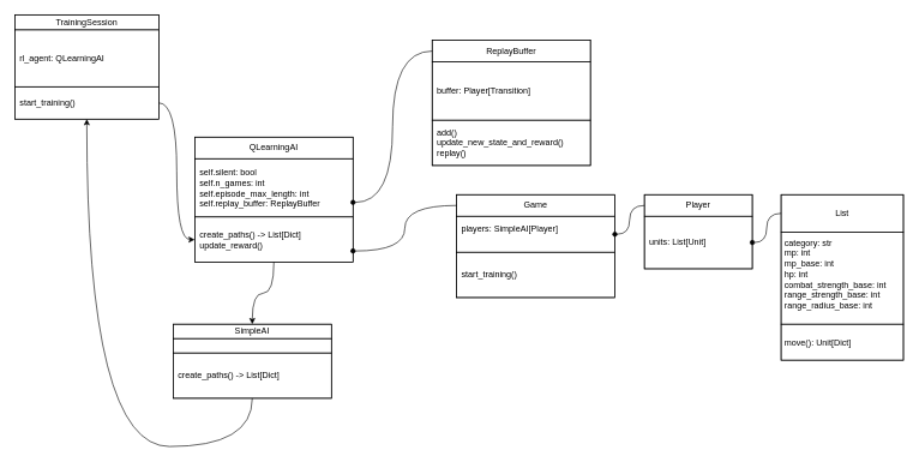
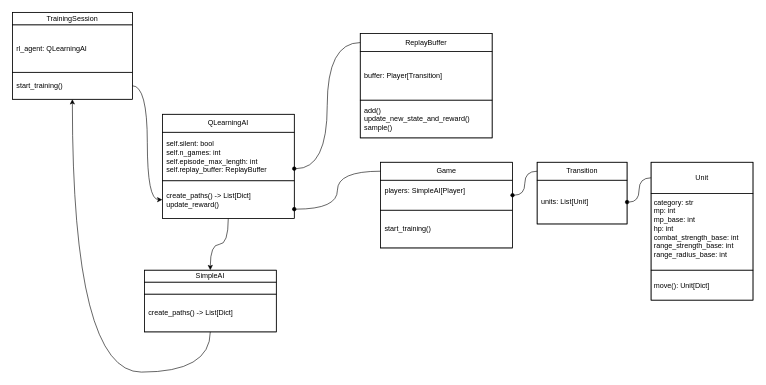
  <mxCell id="0" />
  <mxCell id="1" parent="0" />
  <mxCell id="2" value="" style="childLayout=tableLayout;recursiveResize=0;shadow=0;fillColor=none;direction=west;spacingLeft=5;" vertex="1" parent="1"><mxGeometry x="20" y="20" width="200" height="145" as="geometry" /></mxCell>
  <mxCell id="3" style="shape=tableRow;horizontal=0;startSize=0;swimlaneHead=0;swimlaneBody=0;top=0;left=0;bottom=0;right=0;dropTarget=0;collapsible=0;recursiveResize=0;expand=0;fontStyle=0;fillColor=none;strokeColor=inherit;" vertex="1" parent="2"><mxGeometry width="200" height="21" as="geometry" /></mxCell>
  <mxCell id="4" value="TrainingSession" style="connectable=0;recursiveResize=0;strokeColor=inherit;fillColor=none;align=center;whiteSpace=wrap;html=1;" vertex="1" parent="3"><mxGeometry width="200" height="21" as="geometry"><mxRectangle width="200" height="21" as="alternateBounds" /></mxGeometry></mxCell>
  <mxCell id="5" style="shape=tableRow;horizontal=0;startSize=0;swimlaneHead=0;swimlaneBody=0;top=0;left=0;bottom=0;right=0;dropTarget=0;collapsible=0;recursiveResize=0;expand=0;fontStyle=0;fillColor=none;strokeColor=inherit;" vertex="1" parent="2"><mxGeometry y="21" width="200" height="79" as="geometry" /></mxCell>
  <mxCell id="6" value="rl_agent: QLearningAI" style="connectable=0;recursiveResize=0;strokeColor=inherit;fillColor=none;align=left;whiteSpace=wrap;html=1;spacingLeft=5;" vertex="1" parent="5"><mxGeometry width="200" height="79" as="geometry"><mxRectangle width="200" height="79" as="alternateBounds" /></mxGeometry></mxCell>
  <mxCell id="7" style="shape=tableRow;horizontal=0;startSize=0;swimlaneHead=0;swimlaneBody=0;top=0;left=0;bottom=0;right=0;dropTarget=0;collapsible=0;recursiveResize=0;expand=0;fontStyle=0;fillColor=none;strokeColor=inherit;" vertex="1" parent="2"><mxGeometry y="100" width="200" height="45" as="geometry" /></mxCell>
  <mxCell id="8" value="start_training()" style="connectable=0;recursiveResize=0;strokeColor=inherit;fillColor=none;align=left;whiteSpace=wrap;html=1;spacingLeft=5;" vertex="1" parent="7"><mxGeometry width="200" height="45" as="geometry"><mxRectangle width="200" height="45" as="alternateBounds" /></mxGeometry></mxCell>
  <mxCell id="9" value="" style="childLayout=tableLayout;recursiveResize=0;shadow=0;fillColor=none;direction=west;spacingLeft=5;" vertex="1" parent="1"><mxGeometry x="634" y="270" width="220" height="143" as="geometry" /></mxCell>
  <mxCell id="10" style="shape=tableRow;horizontal=0;startSize=0;swimlaneHead=0;swimlaneBody=0;top=0;left=0;bottom=0;right=0;dropTarget=0;collapsible=0;recursiveResize=0;expand=0;fontStyle=0;fillColor=none;strokeColor=inherit;" vertex="1" parent="9"><mxGeometry width="220" height="30" as="geometry" /></mxCell>
  <mxCell id="11" value="Game" style="connectable=0;recursiveResize=0;strokeColor=inherit;fillColor=none;align=center;whiteSpace=wrap;html=1;" vertex="1" parent="10"><mxGeometry width="220" height="30" as="geometry"><mxRectangle width="220" height="30" as="alternateBounds" /></mxGeometry></mxCell>
  <mxCell id="12" style="shape=tableRow;horizontal=0;startSize=0;swimlaneHead=0;swimlaneBody=0;top=0;left=0;bottom=0;right=0;dropTarget=0;collapsible=0;recursiveResize=0;expand=0;fontStyle=0;fillColor=none;strokeColor=inherit;" vertex="1" parent="9"><mxGeometry y="30" width="220" height="50" as="geometry" /></mxCell>
  <mxCell id="13" value="&lt;div&gt;players: SimpleAI[Player]&lt;/div&gt;&lt;div&gt;&lt;br&gt;&lt;/div&gt;" style="connectable=0;recursiveResize=0;strokeColor=inherit;fillColor=none;align=left;whiteSpace=wrap;html=1;spacingLeft=5;" vertex="1" parent="12"><mxGeometry width="220" height="50" as="geometry"><mxRectangle width="220" height="50" as="alternateBounds" /></mxGeometry></mxCell>
  <mxCell id="14" style="shape=tableRow;horizontal=0;startSize=0;swimlaneHead=0;swimlaneBody=0;top=0;left=0;bottom=0;right=0;dropTarget=0;collapsible=0;recursiveResize=0;expand=0;fontStyle=0;fillColor=none;strokeColor=inherit;" vertex="1" parent="9"><mxGeometry y="80" width="220" height="63" as="geometry" /></mxCell>
  <mxCell id="15" value="start_training()" style="connectable=0;recursiveResize=0;strokeColor=inherit;fillColor=none;align=left;whiteSpace=wrap;html=1;spacingLeft=5;" vertex="1" parent="14"><mxGeometry width="220" height="63" as="geometry"><mxRectangle width="220" height="63" as="alternateBounds" /></mxGeometry></mxCell>
  <mxCell id="16" value="" style="childLayout=tableLayout;recursiveResize=0;shadow=0;fillColor=none;direction=west;spacingLeft=5;" vertex="1" parent="1"><mxGeometry x="270" y="190" width="220" height="174" as="geometry" /></mxCell>
  <mxCell id="17" style="shape=tableRow;horizontal=0;startSize=0;swimlaneHead=0;swimlaneBody=0;top=0;left=0;bottom=0;right=0;dropTarget=0;collapsible=0;recursiveResize=0;expand=0;fontStyle=0;fillColor=none;strokeColor=inherit;" vertex="1" parent="16"><mxGeometry width="220" height="30" as="geometry" /></mxCell>
  <mxCell id="18" value="QLearningAI" style="connectable=0;recursiveResize=0;strokeColor=inherit;fillColor=none;align=center;whiteSpace=wrap;html=1;" vertex="1" parent="17"><mxGeometry width="220" height="30" as="geometry"><mxRectangle width="220" height="30" as="alternateBounds" /></mxGeometry></mxCell>
  <mxCell id="19" style="shape=tableRow;horizontal=0;startSize=0;swimlaneHead=0;swimlaneBody=0;top=0;left=0;bottom=0;right=0;dropTarget=0;collapsible=0;recursiveResize=0;expand=0;fontStyle=0;fillColor=none;strokeColor=inherit;" vertex="1" parent="16"><mxGeometry y="30" width="220" height="81" as="geometry" /></mxCell>
  <mxCell id="20" value="&lt;div style=&quot;border-color: var(--border-color);&quot;&gt;self.silent: bool&lt;/div&gt;&lt;div style=&quot;border-color: var(--border-color);&quot;&gt;self.n_games: int&lt;/div&gt;&lt;div style=&quot;border-color: var(--border-color);&quot;&gt;self.episode_max_length: int&lt;/div&gt;&lt;div style=&quot;border-color: var(--border-color);&quot;&gt;self.replay_buffer: ReplayBuffer&lt;/div&gt;" style="connectable=0;recursiveResize=0;strokeColor=inherit;fillColor=none;align=left;whiteSpace=wrap;html=1;spacingLeft=5;" vertex="1" parent="19"><mxGeometry width="220" height="81" as="geometry"><mxRectangle width="220" height="81" as="alternateBounds" /></mxGeometry></mxCell>
  <mxCell id="21" style="shape=tableRow;horizontal=0;startSize=0;swimlaneHead=0;swimlaneBody=0;top=0;left=0;bottom=0;right=0;dropTarget=0;collapsible=0;recursiveResize=0;expand=0;fontStyle=0;fillColor=none;strokeColor=inherit;" vertex="1" parent="16"><mxGeometry y="111" width="220" height="63" as="geometry" /></mxCell>
  <mxCell id="22" value="create_paths() -&amp;gt; List[Dict]&lt;br&gt;update_reward()" style="connectable=0;recursiveResize=0;strokeColor=inherit;fillColor=none;align=left;whiteSpace=wrap;html=1;spacingLeft=5;" vertex="1" parent="21"><mxGeometry width="220" height="63" as="geometry"><mxRectangle width="220" height="63" as="alternateBounds" /></mxGeometry></mxCell>
  <mxCell id="23" value="" style="childLayout=tableLayout;recursiveResize=0;shadow=0;fillColor=none;direction=west;spacingLeft=5;" vertex="1" parent="1"><mxGeometry x="895" y="270" width="150" height="103" as="geometry" /></mxCell>
  <mxCell id="24" style="shape=tableRow;horizontal=0;startSize=0;swimlaneHead=0;swimlaneBody=0;top=0;left=0;bottom=0;right=0;dropTarget=0;collapsible=0;recursiveResize=0;expand=0;fontStyle=0;fillColor=none;strokeColor=inherit;" vertex="1" parent="23"><mxGeometry width="150" height="30" as="geometry" /></mxCell>
- <mxCell id="25" value="Player" style="connectable=0;recursiveResize=0;strokeColor=inherit;fillColor=none;align=center;whiteSpace=wrap;html=1;" vertex="1" parent="24"><mxGeometry width="150" height="30" as="geometry"><mxRectangle width="150" height="30" as="alternateBounds" /></mxGeometry></mxCell>
+ <mxCell id="25" value="Transition" style="connectable=0;recursiveResize=0;strokeColor=inherit;fillColor=none;align=center;whiteSpace=wrap;html=1;" vertex="1" parent="24"><mxGeometry width="150" height="30" as="geometry"><mxRectangle width="150" height="30" as="alternateBounds" /></mxGeometry></mxCell>
  <mxCell id="26" style="shape=tableRow;horizontal=0;startSize=0;swimlaneHead=0;swimlaneBody=0;top=0;left=0;bottom=0;right=0;dropTarget=0;collapsible=0;recursiveResize=0;expand=0;fontStyle=0;fillColor=none;strokeColor=inherit;" vertex="1" parent="23"><mxGeometry y="30" width="150" height="73" as="geometry" /></mxCell>
  <mxCell id="27" value="&lt;div&gt;units: List[Unit]&lt;/div&gt;" style="connectable=0;recursiveResize=0;strokeColor=inherit;fillColor=none;align=left;whiteSpace=wrap;html=1;spacingLeft=5;" vertex="1" parent="26"><mxGeometry width="150" height="73" as="geometry"><mxRectangle width="150" height="73" as="alternateBounds" /></mxGeometry></mxCell>
  <mxCell id="28" value="" style="childLayout=tableLayout;recursiveResize=0;shadow=0;fillColor=none;direction=west;spacingLeft=5;" vertex="1" parent="1"><mxGeometry x="600" y="55.5" width="220" height="174" as="geometry" /></mxCell>
  <mxCell id="29" style="shape=tableRow;horizontal=0;startSize=0;swimlaneHead=0;swimlaneBody=0;top=0;left=0;bottom=0;right=0;dropTarget=0;collapsible=0;recursiveResize=0;expand=0;fontStyle=0;fillColor=none;strokeColor=inherit;" vertex="1" parent="28"><mxGeometry width="220" height="30" as="geometry" /></mxCell>
  <mxCell id="30" value="ReplayBuffer" style="connectable=0;recursiveResize=0;strokeColor=inherit;fillColor=none;align=center;whiteSpace=wrap;html=1;" vertex="1" parent="29"><mxGeometry width="220" height="30" as="geometry"><mxRectangle width="220" height="30" as="alternateBounds" /></mxGeometry></mxCell>
  <mxCell id="31" style="shape=tableRow;horizontal=0;startSize=0;swimlaneHead=0;swimlaneBody=0;top=0;left=0;bottom=0;right=0;dropTarget=0;collapsible=0;recursiveResize=0;expand=0;fontStyle=0;fillColor=none;strokeColor=inherit;" vertex="1" parent="28"><mxGeometry y="30" width="220" height="81" as="geometry" /></mxCell>
  <mxCell id="32" value="buffer: Player[Transition]" style="connectable=0;recursiveResize=0;strokeColor=inherit;fillColor=none;align=left;whiteSpace=wrap;html=1;spacingLeft=5;" vertex="1" parent="31"><mxGeometry width="220" height="81" as="geometry"><mxRectangle width="220" height="81" as="alternateBounds" /></mxGeometry></mxCell>
  <mxCell id="33" style="shape=tableRow;horizontal=0;startSize=0;swimlaneHead=0;swimlaneBody=0;top=0;left=0;bottom=0;right=0;dropTarget=0;collapsible=0;recursiveResize=0;expand=0;fontStyle=0;fillColor=none;strokeColor=inherit;" vertex="1" parent="28"><mxGeometry y="111" width="220" height="63" as="geometry" /></mxCell>
- <mxCell id="34" value="add()&lt;br&gt;update_new_state_and_reward()&lt;br&gt;replay()" style="connectable=0;recursiveResize=0;strokeColor=inherit;fillColor=none;align=left;whiteSpace=wrap;html=1;spacingLeft=5;" vertex="1" parent="33"><mxGeometry width="220" height="63" as="geometry"><mxRectangle width="220" height="63" as="alternateBounds" /></mxGeometry></mxCell>
+ <mxCell id="34" value="add()&lt;br&gt;update_new_state_and_reward()&lt;br&gt;sample()" style="connectable=0;recursiveResize=0;strokeColor=inherit;fillColor=none;align=left;whiteSpace=wrap;html=1;spacingLeft=5;" vertex="1" parent="33"><mxGeometry width="220" height="63" as="geometry"><mxRectangle width="220" height="63" as="alternateBounds" /></mxGeometry></mxCell>
  <mxCell id="35" style="edgeStyle=orthogonalEdgeStyle;html=1;entryX=1;entryY=0.5;entryDx=0;entryDy=0;curved=1;endArrow=oval;endFill=1;exitX=0;exitY=0.5;exitDx=0;exitDy=0;" edge="1" parent="1" source="24" target="12"><mxGeometry relative="1" as="geometry" /></mxCell>
  <mxCell id="36" value="" style="childLayout=tableLayout;recursiveResize=0;shadow=0;fillColor=none;direction=west;spacingLeft=5;" vertex="1" parent="1"><mxGeometry x="1085" y="270" width="170" height="230" as="geometry" /></mxCell>
  <mxCell id="37" style="shape=tableRow;horizontal=0;startSize=0;swimlaneHead=0;swimlaneBody=0;top=0;left=0;bottom=0;right=0;dropTarget=0;collapsible=0;recursiveResize=0;expand=0;fontStyle=0;fillColor=none;strokeColor=inherit;" vertex="1" parent="36"><mxGeometry width="170" height="52" as="geometry" /></mxCell>
- <mxCell id="38" value="List" style="connectable=0;recursiveResize=0;strokeColor=inherit;fillColor=none;align=center;whiteSpace=wrap;html=1;" vertex="1" parent="37"><mxGeometry width="170" height="52" as="geometry"><mxRectangle width="170" height="52" as="alternateBounds" /></mxGeometry></mxCell>
+ <mxCell id="38" value="Unit" style="connectable=0;recursiveResize=0;strokeColor=inherit;fillColor=none;align=center;whiteSpace=wrap;html=1;" vertex="1" parent="37"><mxGeometry width="170" height="52" as="geometry"><mxRectangle width="170" height="52" as="alternateBounds" /></mxGeometry></mxCell>
  <mxCell id="39" style="shape=tableRow;horizontal=0;startSize=0;swimlaneHead=0;swimlaneBody=0;top=0;left=0;bottom=0;right=0;dropTarget=0;collapsible=0;recursiveResize=0;expand=0;fontStyle=0;fillColor=none;strokeColor=inherit;" vertex="1" parent="36"><mxGeometry y="52" width="170" height="128" as="geometry" /></mxCell>
  <mxCell id="40" value="&lt;div&gt;category: str&lt;/div&gt;&lt;div&gt;mp: int&lt;/div&gt;&lt;div&gt;mp_base: int&lt;/div&gt;&lt;div&gt;hp: int&lt;/div&gt;&lt;div&gt;combat_strength_base: int&lt;/div&gt;&lt;div&gt;range_strength_base: int&lt;/div&gt;&lt;div&gt;range_radius_base: int&lt;/div&gt;&lt;div&gt;&lt;br&gt;&lt;/div&gt;" style="connectable=0;recursiveResize=0;strokeColor=inherit;fillColor=none;align=left;whiteSpace=wrap;html=1;spacingLeft=5;spacingTop=8;spacingBottom=5;spacing=0;" vertex="1" parent="39"><mxGeometry width="170" height="128" as="geometry"><mxRectangle width="170" height="128" as="alternateBounds" /></mxGeometry></mxCell>
  <mxCell id="41" style="shape=tableRow;horizontal=0;startSize=0;swimlaneHead=0;swimlaneBody=0;top=0;left=0;bottom=0;right=0;dropTarget=0;collapsible=0;recursiveResize=0;expand=0;fontStyle=0;fillColor=none;strokeColor=inherit;" vertex="1" parent="36"><mxGeometry y="180" width="170" height="50" as="geometry" /></mxCell>
  <mxCell id="42" value="move(): Unit[Dict]" style="connectable=0;recursiveResize=0;strokeColor=inherit;fillColor=none;align=left;whiteSpace=wrap;html=1;spacingLeft=5;spacingTop=8;spacingBottom=5;spacing=0;" vertex="1" parent="41"><mxGeometry width="170" height="50" as="geometry"><mxRectangle width="170" height="50" as="alternateBounds" /></mxGeometry></mxCell>
  <mxCell id="43" style="edgeStyle=orthogonalEdgeStyle;curved=1;html=1;endArrow=oval;endFill=1;exitX=0;exitY=0.5;exitDx=0;exitDy=0;" edge="1" parent="1" source="37" target="26"><mxGeometry relative="1" as="geometry" /></mxCell>
  <mxCell id="44" value="" style="childLayout=tableLayout;recursiveResize=0;shadow=0;fillColor=none;direction=west;spacingLeft=5;" vertex="1" parent="1"><mxGeometry x="240" y="450" width="220" height="103" as="geometry" /></mxCell>
  <mxCell id="45" style="shape=tableRow;horizontal=0;startSize=0;swimlaneHead=0;swimlaneBody=0;top=0;left=0;bottom=0;right=0;dropTarget=0;collapsible=0;recursiveResize=0;expand=0;fontStyle=0;fillColor=none;strokeColor=inherit;" vertex="1" parent="44"><mxGeometry width="220" height="20" as="geometry" /></mxCell>
  <mxCell id="46" value="SimpleAI" style="connectable=0;recursiveResize=0;strokeColor=inherit;fillColor=none;align=center;whiteSpace=wrap;html=1;" vertex="1" parent="45"><mxGeometry width="220" height="20" as="geometry"><mxRectangle width="220" height="20" as="alternateBounds" /></mxGeometry></mxCell>
  <mxCell id="47" style="shape=tableRow;horizontal=0;startSize=0;swimlaneHead=0;swimlaneBody=0;top=0;left=0;bottom=0;right=0;dropTarget=0;collapsible=0;recursiveResize=0;expand=0;fontStyle=0;fillColor=none;strokeColor=inherit;" vertex="1" parent="44"><mxGeometry y="20" width="220" height="20" as="geometry" /></mxCell>
  <mxCell id="48" value="&lt;div style=&quot;border-color: var(--border-color);&quot;&gt;&lt;br&gt;&lt;/div&gt;" style="connectable=0;recursiveResize=0;strokeColor=inherit;fillColor=none;align=left;whiteSpace=wrap;html=1;spacingLeft=5;" vertex="1" parent="47"><mxGeometry width="220" height="20" as="geometry"><mxRectangle width="220" height="20" as="alternateBounds" /></mxGeometry></mxCell>
  <mxCell id="49" style="shape=tableRow;horizontal=0;startSize=0;swimlaneHead=0;swimlaneBody=0;top=0;left=0;bottom=0;right=0;dropTarget=0;collapsible=0;recursiveResize=0;expand=0;fontStyle=0;fillColor=none;strokeColor=inherit;" vertex="1" parent="44"><mxGeometry y="40" width="220" height="63" as="geometry" /></mxCell>
  <mxCell id="50" value="create_paths() -&amp;gt; List[Dict]" style="connectable=0;recursiveResize=0;strokeColor=inherit;fillColor=none;align=left;whiteSpace=wrap;html=1;spacingLeft=5;" vertex="1" parent="49"><mxGeometry width="220" height="63" as="geometry"><mxRectangle width="220" height="63" as="alternateBounds" /></mxGeometry></mxCell>
  <mxCell id="51" style="edgeStyle=orthogonalEdgeStyle;curved=1;html=1;entryX=0;entryY=0.5;entryDx=0;entryDy=0;" edge="1" parent="1" source="7" target="21"><mxGeometry relative="1" as="geometry" /></mxCell>
  <mxCell id="52" style="edgeStyle=orthogonalEdgeStyle;curved=1;html=1;entryX=0.5;entryY=0;entryDx=0;entryDy=0;" edge="1" parent="1" source="21" target="45"><mxGeometry relative="1" as="geometry" /></mxCell>
  <mxCell id="53" style="edgeStyle=orthogonalEdgeStyle;curved=1;html=1;endArrow=oval;endFill=1;entryX=1;entryY=0.75;entryDx=0;entryDy=0;" edge="1" parent="1" source="29" target="19"><mxGeometry relative="1" as="geometry"><mxPoint x="590" y="280" as="targetPoint" /></mxGeometry></mxCell>
  <mxCell id="54" style="edgeStyle=orthogonalEdgeStyle;curved=1;html=1;entryX=0.5;entryY=1;entryDx=0;entryDy=0;endArrow=classic;endFill=1;" edge="1" parent="1" source="49" target="7"><mxGeometry relative="1" as="geometry"><Array as="points"><mxPoint x="350" y="620" /><mxPoint x="120" y="620" /></Array></mxGeometry></mxCell>
  <mxCell id="55" style="edgeStyle=orthogonalEdgeStyle;curved=1;html=1;entryX=1;entryY=0.75;entryDx=0;entryDy=0;endArrow=oval;endFill=1;" edge="1" parent="1" source="10" target="21"><mxGeometry relative="1" as="geometry" /></mxCell>
